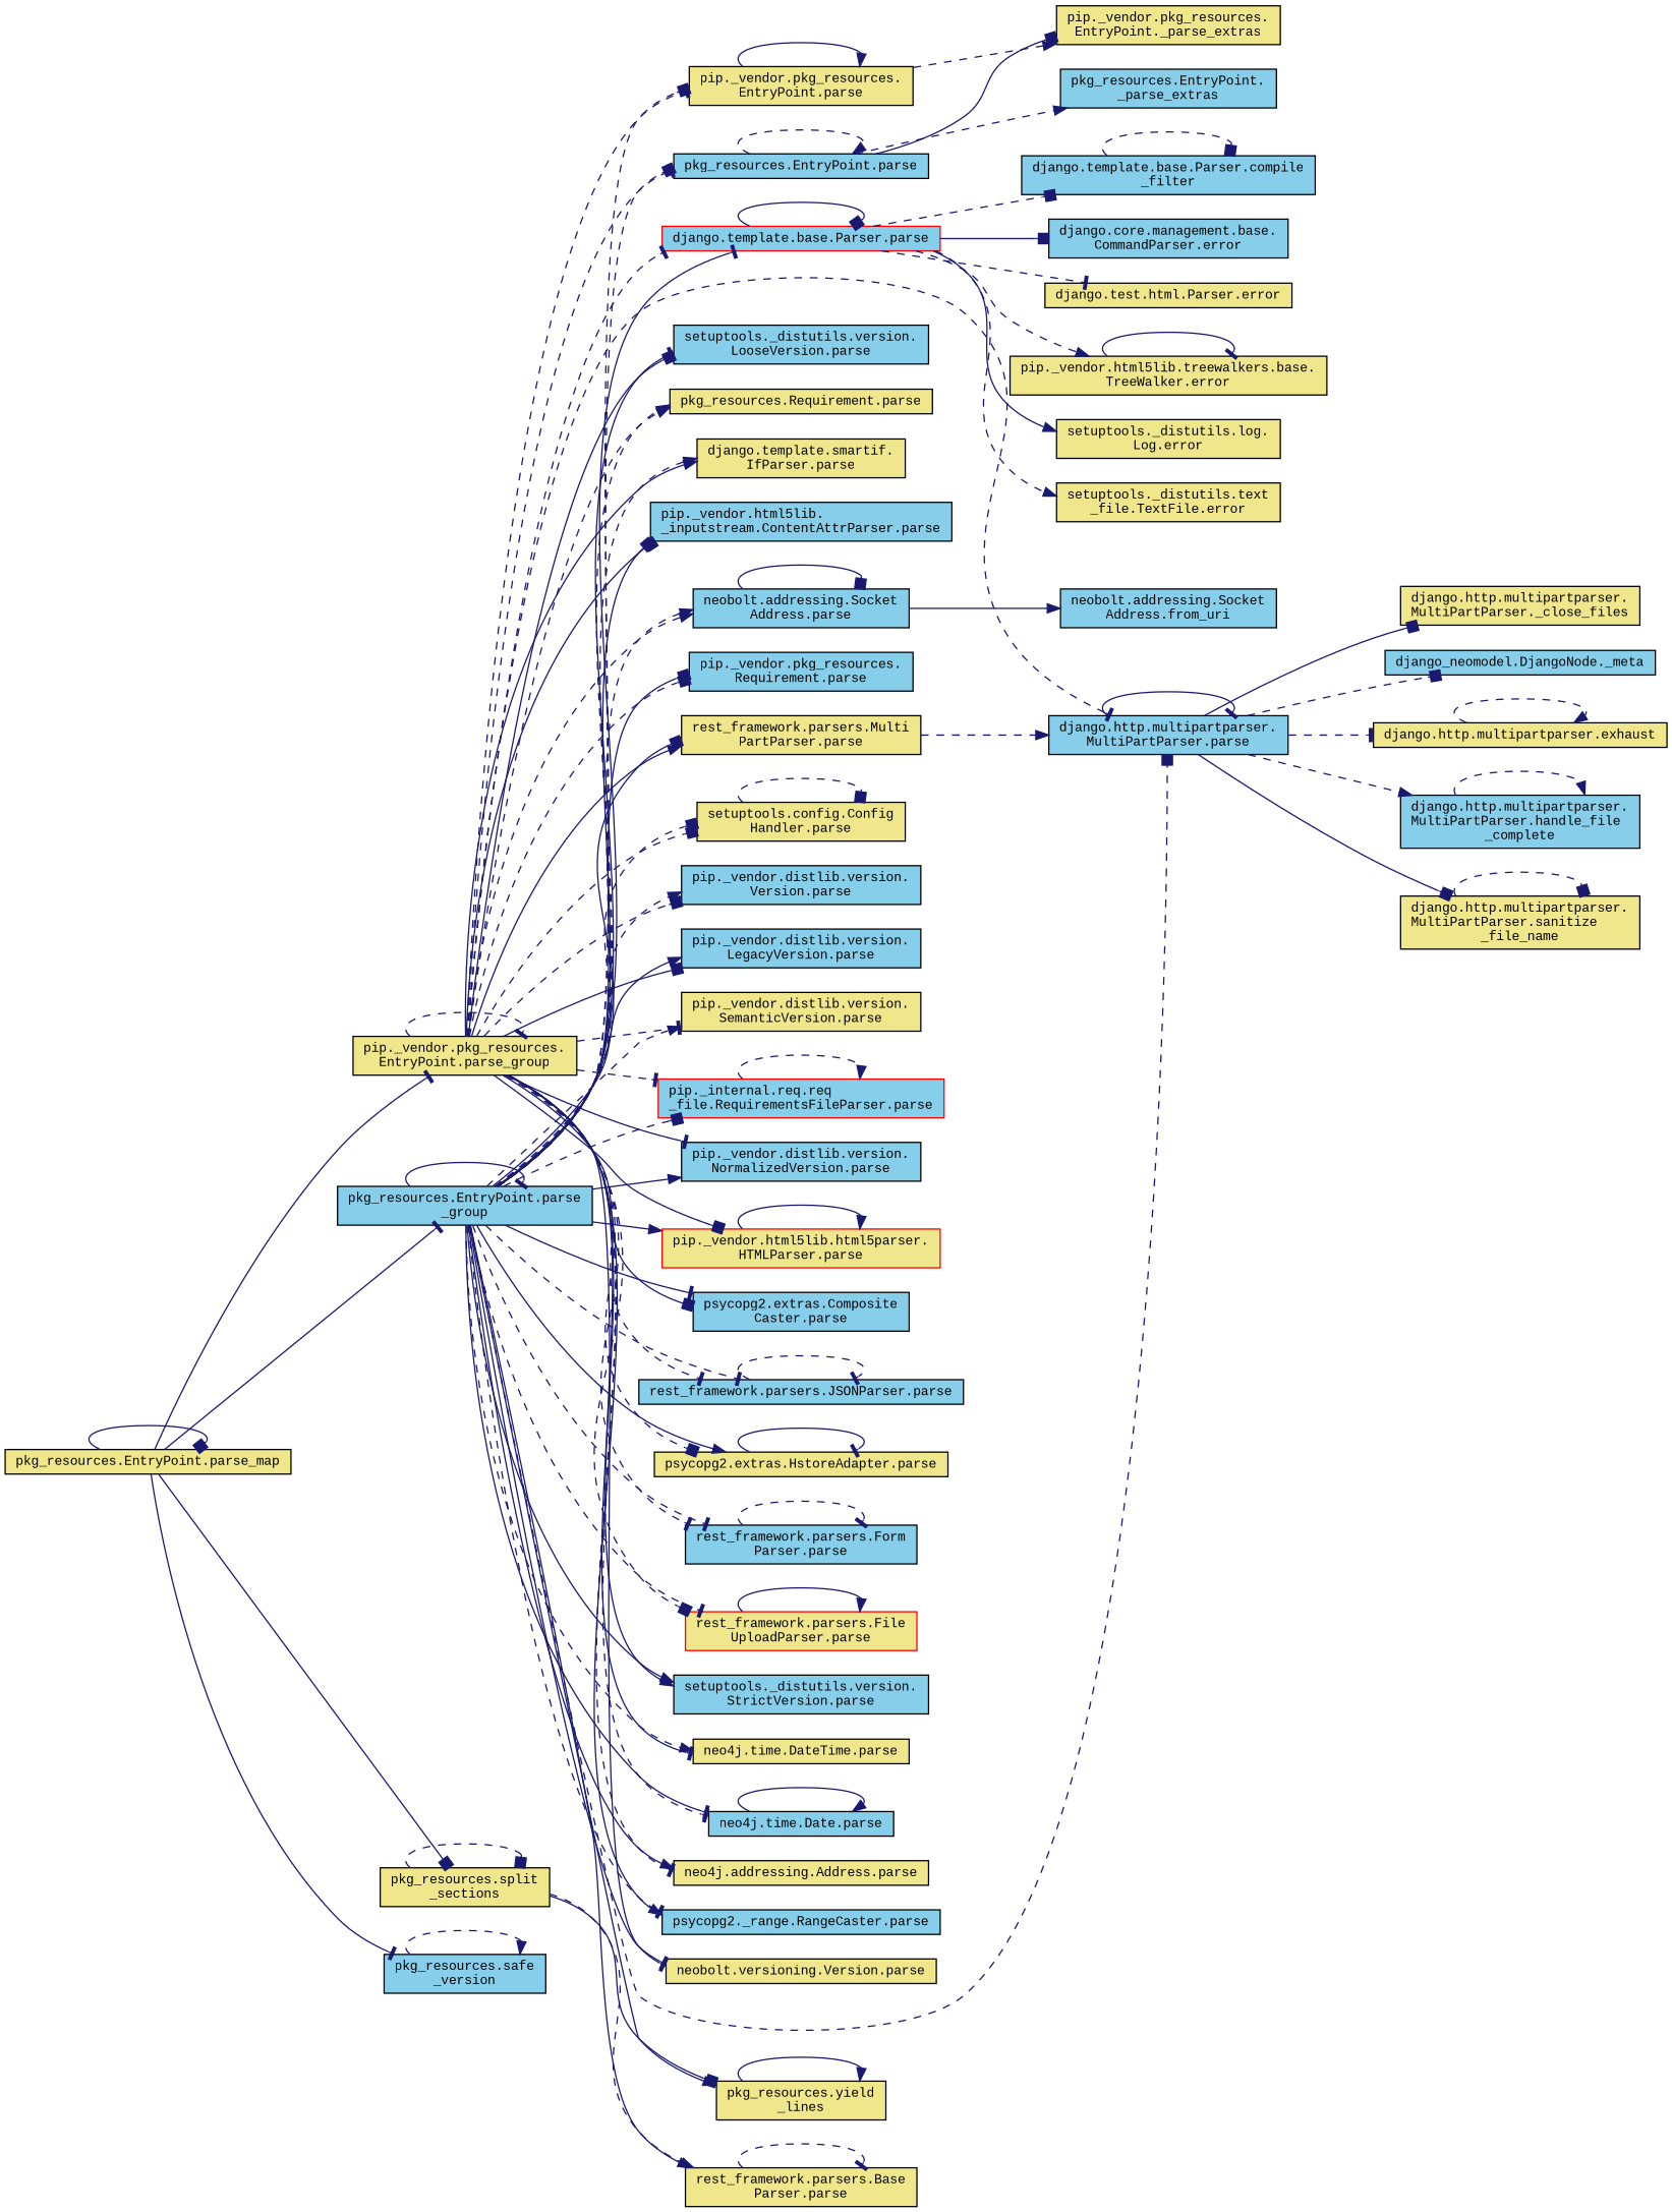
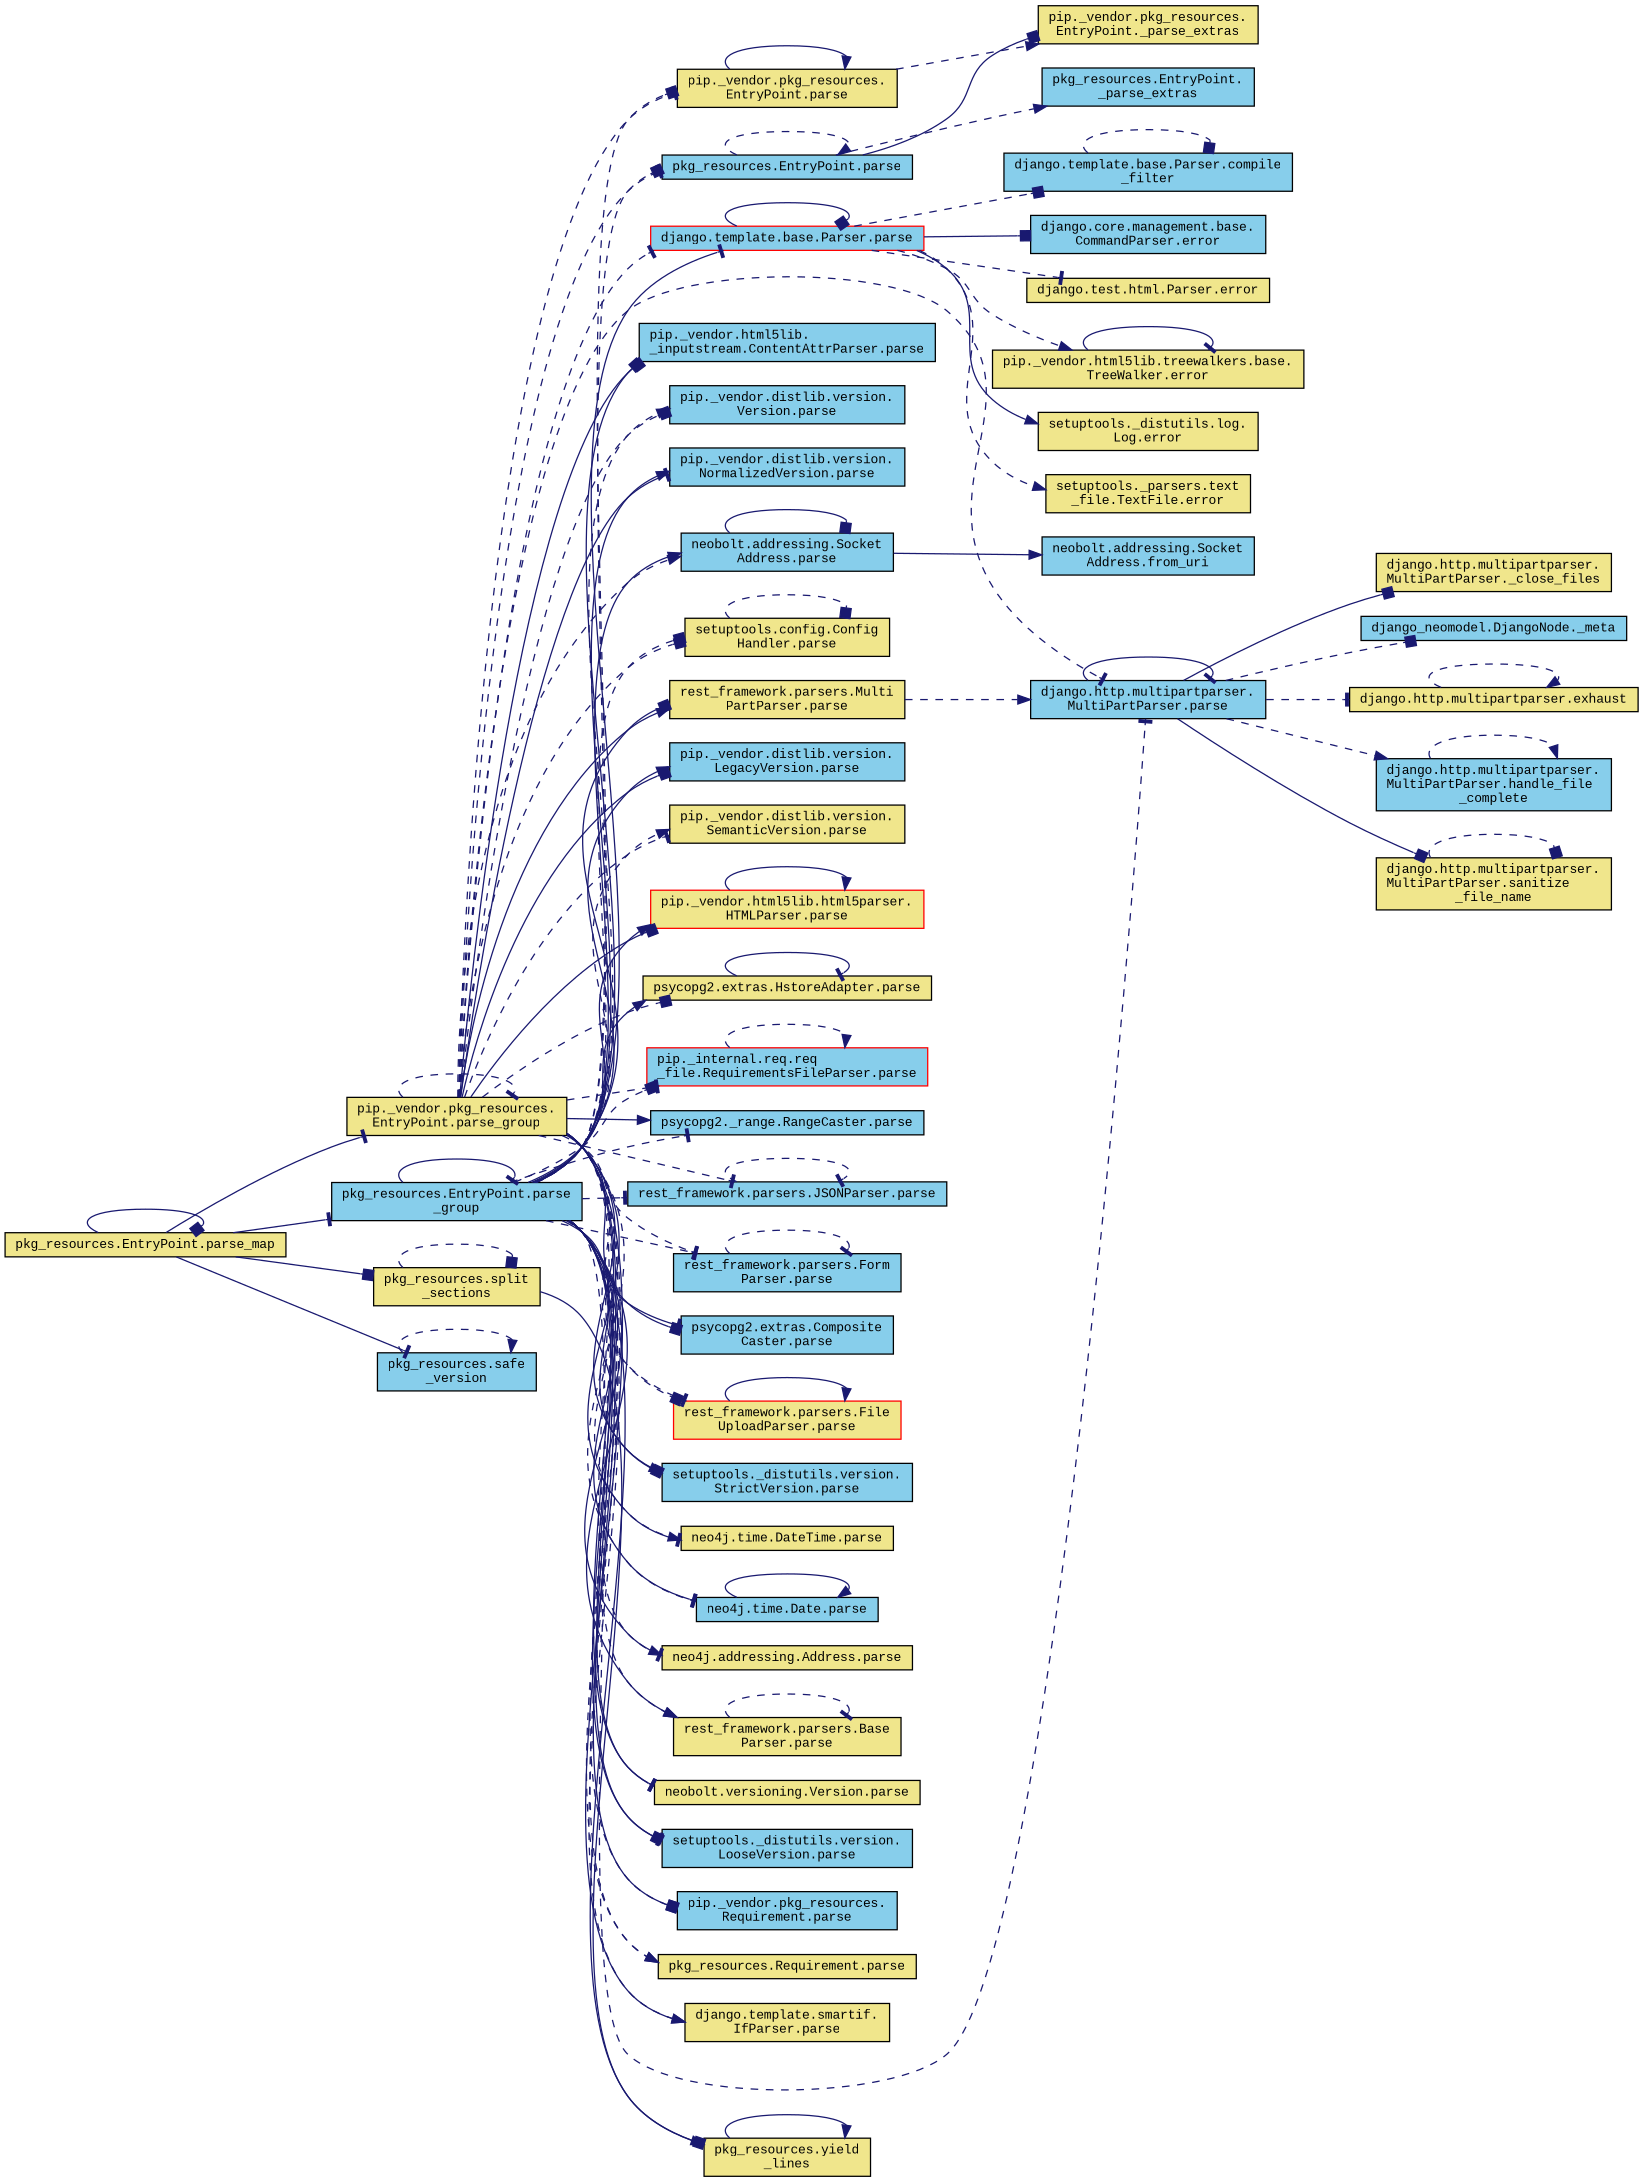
  digraph {
    fontname="Liberation Mono"
    rankdir=LR
    node [color=black fillcolor=khaki fontname="Liberation Mono" fontsize=10 shape=record style=filled]
    edge [arrowhead=normal color=midnightblue fontname="Liberation Mono" fontsize=10 labelfontname=Helvetica labelfontsize=10 style=dashed]
    n1 [fontcolor=black height=0.2 label="pkg_resources.EntryPoint.parse_map" width=0.4]
    n2 [height=0.2 label="pip._vendor.pkg_resources.\lEntryPoint.parse_group" width=0.4]
    n3 [fillcolor=skyblue height=0.2 label="pkg_resources.EntryPoint.parse\l_group" width=0.4]
    n4 [fillcolor=skyblue height=0.2 label="pkg_resources.safe\l_version" width=0.4]
    n5 [height=0.2 label="pkg_resources.split\l_sections" width=0.4]
    n6 [height=0.2 label="neo4j.time.DateTime.parse" width=0.4]
    n7 [fillcolor=skyblue height=0.2 label="neo4j.time.Date.parse" width=0.4]
    n8 [height=0.2 label="neo4j.addressing.Address.parse" width=0.4]
    n9 [height=0.2 label="pip._vendor.pkg_resources.\lEntryPoint.parse" width=0.4]
    n10 [fillcolor=skyblue height=0.2 label="pkg_resources.EntryPoint.parse" width=0.4]
    n11 [height=0.2 label="neobolt.versioning.Version.parse" width=0.4]
    n12 [fillcolor=skyblue height=0.2 label="neobolt.addressing.Socket\lAddress.parse" width=0.4]
    n13 [fillcolor=skyblue height=0.2 label="pip._vendor.pkg_resources.\lRequirement.parse" width=0.4]
    n14 [height=0.2 label="pkg_resources.Requirement.parse" width=0.4]
    n15 [fillcolor=skyblue height=0.2 label="django.http.multipartparser.\lMultiPartParser.parse" width=0.4]
    n16 [height=0.2 label="django.template.smartif.\lIfParser.parse" width=0.4]
    n17 [fillcolor=skyblue height=0.2 label="pip._vendor.html5lib.\l_inputstream.ContentAttrParser.parse" width=0.4]
    n18 [height=0.2 label="setuptools.config.Config\lHandler.parse" width=0.4]
    n19 [color=red fillcolor=skyblue height=0.2 label="django.template.base.Parser.parse" width=0.4]
    n20 [fillcolor=skyblue height=0.2 label="pip._vendor.distlib.version.\lVersion.parse" width=0.4]
    n21 [fillcolor=skyblue height=0.2 label="pip._vendor.distlib.version.\lNormalizedVersion.parse" width=0.4]
    n22 [fillcolor=skyblue height=0.2 label="pip._vendor.distlib.version.\lLegacyVersion.parse" width=0.4]
    n23 [height=0.2 label="pip._vendor.distlib.version.\lSemanticVersion.parse" width=0.4]
    n24 [color=red fillcolor=skyblue height=0.2 label="pip._internal.req.req\l_file.RequirementsFileParser.parse" width=0.4]
    n25 [color=red height=0.2 label="pip._vendor.html5lib.html5parser.\lHTMLParser.parse" width=0.4]
    n26 [height=0.2 label="psycopg2.extras.HstoreAdapter.parse" width=0.4]
    n27 [fillcolor=skyblue height=0.2 label="psycopg2._range.RangeCaster.parse" width=0.4]
    n28 [fillcolor=skyblue height=0.2 label="psycopg2.extras.Composite\lCaster.parse" width=0.4]
    n29 [height=0.2 label="rest_framework.parsers.Base\lParser.parse" width=0.4]
    n30 [fillcolor=skyblue height=0.2 label="rest_framework.parsers.JSONParser.parse" width=0.4]
    n31 [fillcolor=skyblue height=0.2 label="rest_framework.parsers.Form\lParser.parse" width=0.4]
    n32 [height=0.2 label="rest_framework.parsers.Multi\lPartParser.parse" width=0.4]
    n33 [color=red height=0.2 label="rest_framework.parsers.File\lUploadParser.parse" width=0.4]
    n34 [fillcolor=skyblue height=0.2 label="setuptools._distutils.version.\lStrictVersion.parse" width=0.4]
    n35 [fillcolor=skyblue height=0.2 label="setuptools._distutils.version.\lLooseVersion.parse" width=0.4]
    n36 [height=0.2 label="pkg_resources.yield\l_lines" width=0.4]
    n37 [height=0.2 label="pip._vendor.pkg_resources.\lEntryPoint._parse_extras" width=0.4]
    n38 [fillcolor=skyblue height=0.2 label="pkg_resources.EntryPoint.\l_parse_extras" width=0.4]
    n39 [fillcolor=skyblue height=0.2 label="neobolt.addressing.Socket\lAddress.from_uri" width=0.4]
    n40 [height=0.2 label="django.http.multipartparser.\lMultiPartParser._close_files" width=0.4]
    n41 [fillcolor=skyblue height=0.2 label="django_neomodel.DjangoNode._meta" width=0.4]
    n42 [height=0.2 label="django.http.multipartparser.exhaust" width=0.4]
    n43 [fillcolor=skyblue height=0.2 label="django.http.multipartparser.\lMultiPartParser.handle_file\l_complete" width=0.4]
    n44 [height=0.2 label="django.http.multipartparser.\lMultiPartParser.sanitize\l_file_name" width=0.4]
    n45 [fillcolor=skyblue height=0.2 label="django.template.base.Parser.compile\l_filter" width=0.4]
    n46 [fillcolor=skyblue height=0.2 label="django.core.management.base.\lCommandParser.error" width=0.4]
    n47 [height=0.2 label="django.test.html.Parser.error" width=0.4]
    n48 [height=0.2 label="pip._vendor.html5lib.treewalkers.base.\lTreeWalker.error" width=0.4]
    n49 [height=0.2 label="setuptools._distutils.log.\lLog.error" width=0.4]
-   n50 [height=0.2 label="setuptools._distutils.text\l_file.TextFile.error" width=0.4]
+   n50 [height=0.2 label="setuptools._parsers.text\l_file.TextFile.error" width=0.4]
    n1 -> n1 [arrowhead=box style=solid]
    n1 -> n2 [arrowhead=tee style=solid]
    n1 -> n3 [arrowhead=tee style=solid]
    n1 -> n4 [arrowhead=tee style=solid]
    n1 -> n5 [arrowhead=box style=solid]
    n2 -> n2 [arrowhead=tee]
    n2 -> n6 [arrowhead=tee style=solid]
    n2 -> n7 [arrowhead=tee]
    n2 -> n8 [arrowhead=tee]
    n2 -> n9 [arrowhead=tee]
    n2 -> n10 [arrowhead=tee]
    n2 -> n11 [arrowhead=tee style=solid]
    n2 -> n12
    n2 -> n13 [arrowhead=box]
    n2 -> n14
    n2 -> n15 [arrowhead=tee]
    n2 -> n16 [style=solid]
    n2 -> n17 [arrowhead=box style=solid]
    n2 -> n18 [arrowhead=box]
    n2 -> n19 [arrowhead=tee]
    n2 -> n20 [arrowhead=box]
    n2 -> n21 [arrowhead=tee style=solid]
    n2 -> n22 [arrowhead=box style=solid]
    n2 -> n23 [arrowhead=tee]
    n2 -> n24 [arrowhead=tee]
    n2 -> n25 [arrowhead=box style=solid]
    n2 -> n26 [arrowhead=box]
    n2 -> n27 [style=solid]
    n2 -> n28 [arrowhead=box style=solid]
-   n5 -> n29
+   n2 -> n29
    n2 -> n30 [arrowhead=tee]
    n2 -> n31 [arrowhead=tee]
    n2 -> n32 [style=solid]
    n2 -> n33 [arrowhead=box]
-   n2 -> n34 [style=solid]
+   n2 -> n34 [arrowhead=box style=solid]
    n2 -> n35 [arrowhead=box style=solid]
    n3 -> n3 [arrowhead=tee style=solid]
    n3 -> n6
    n3 -> n7 [arrowhead=tee style=solid]
    n3 -> n8 [style=solid]
    n3 -> n9 [arrowhead=box]
    n3 -> n10 [arrowhead=box]
    n3 -> n11 [arrowhead=tee style=solid]
-   n3 -> n12
+   n3 -> n12 [style=solid]
    n3 -> n13 [arrowhead=box style=solid]
    n3 -> n14
-   n3 -> n15 [arrowhead=box]
+   n3 -> n15 [arrowhead=tee]
    n3 -> n16
    n3 -> n17 [arrowhead=box style=solid]
    n3 -> n18 [arrowhead=box]
    n3 -> n19 [arrowhead=tee style=solid]
    n3 -> n20
    n3 -> n21 [style=solid]
    n3 -> n22 [style=solid]
    n3 -> n23
    n3 -> n24 [arrowhead=box]
    n3 -> n25 [style=solid]
    n3 -> n26 [style=solid]
    n3 -> n27 [arrowhead=tee]
    n3 -> n28 [arrowhead=tee style=solid]
    n3 -> n29 [style=solid]
    n3 -> n30 [arrowhead=tee]
    n3 -> n31 [arrowhead=tee]
    n3 -> n32 [arrowhead=box style=solid]
    n3 -> n33 [arrowhead=tee]
    n3 -> n34 [style=solid]
    n3 -> n35 [arrowhead=tee style=solid]
    n3 -> n36 [style=solid]
    n4 -> n4
    n5 -> n5 [arrowhead=box]
    n5 -> n36 [arrowhead=box style=solid]
    n7 -> n7 [style=solid]
    n9 -> n9 [style=solid]
    n9 -> n37
    n10 -> n10
    n10 -> n37 [arrowhead=box style=solid]
    n10 -> n38
    n12 -> n12 [arrowhead=box style=solid]
    n12 -> n39 [style=solid]
    n15 -> n15 [arrowhead=tee style=solid]
    n15 -> n40 [arrowhead=box style=solid]
    n15 -> n41 [arrowhead=box]
    n15 -> n42 [arrowhead=tee]
    n15 -> n43
    n15 -> n44 [arrowhead=box style=solid]
    n18 -> n18 [arrowhead=box]
    n19 -> n19 [arrowhead=box style=solid]
    n19 -> n45 [arrowhead=box]
    n19 -> n46 [arrowhead=box style=solid]
    n19 -> n47 [arrowhead=tee]
    n19 -> n48
    n19 -> n49 [style=solid]
    n19 -> n50
    n24 -> n24
    n25 -> n25 [style=solid]
    n26 -> n26 [arrowhead=tee style=solid]
    n29 -> n29 [arrowhead=tee]
    n30 -> n30 [arrowhead=tee]
    n31 -> n31 [arrowhead=tee]
    n32 -> n15
    n33 -> n33 [style=solid]
    n36 -> n36 [style=solid]
    n42 -> n42
    n43 -> n43
    n44 -> n44 [arrowhead=box]
    n45 -> n45 [arrowhead=box]
    n48 -> n48 [arrowhead=tee style=solid]
  }
